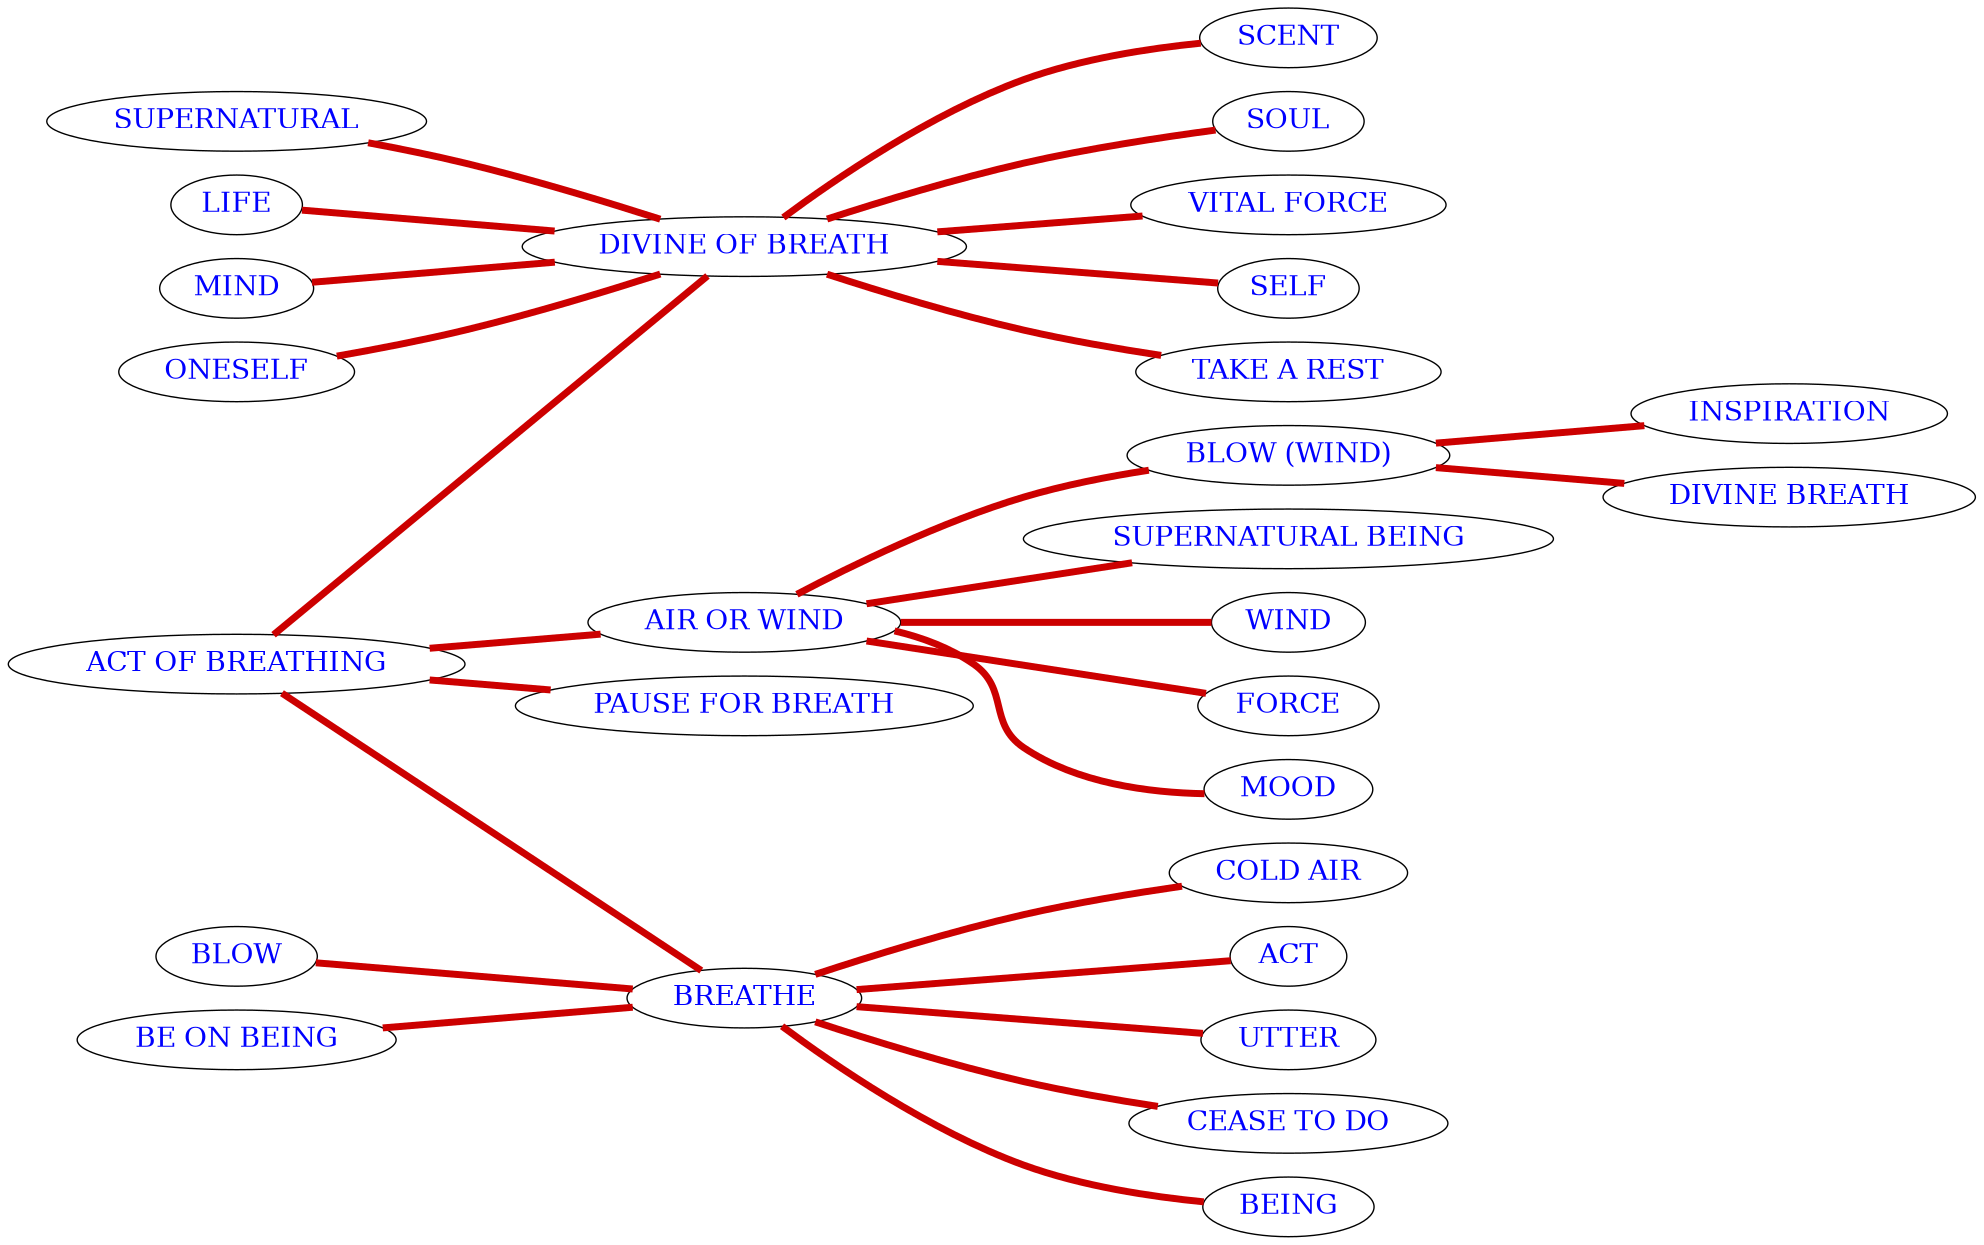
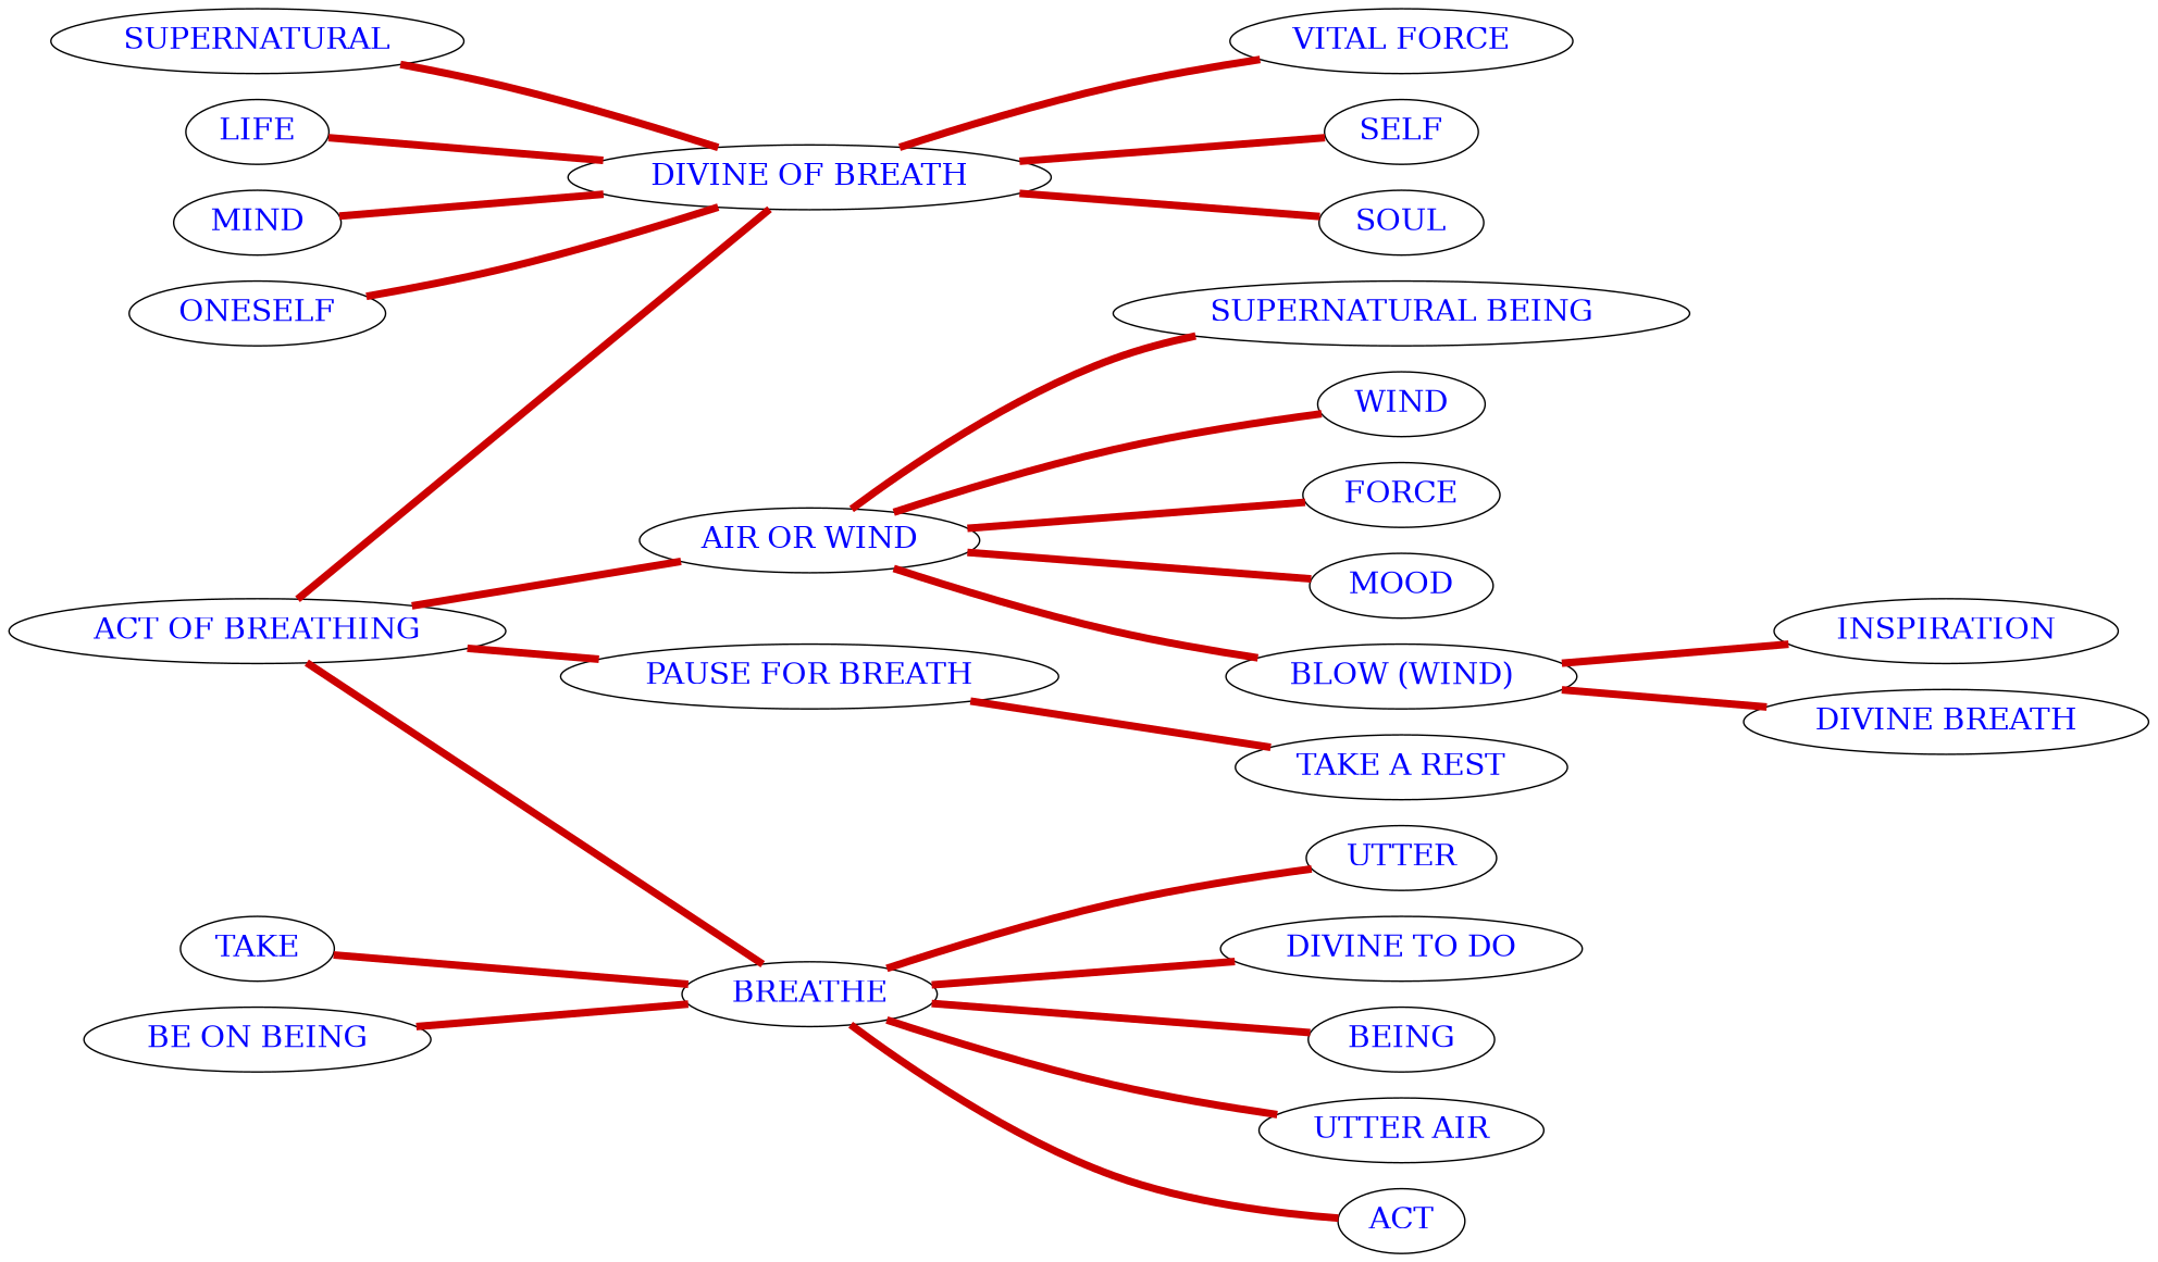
  digraph {
    rankdir=LR
    splines=true
    node [fontcolor=blue fontsize=20]
    edge [color="#cc0000ff" dir=none penwidth=5]
    INSPIRATION
    "DIVINE BREATH"
-   SCENT
    n4 [label="DIVINE OF BREATH"]
    SOUL
    "VITAL FORCE"
    SELF
-   "COLD AIR"
+   "COLD AIR" [label="UTTER AIR"]
    "AIR OR WIND"
    "BLOW (WIND)"
    "SUPERNATURAL BEING"
    n12 [label=WIND]
    n13 [label=FORCE]
    MOOD
-   BLOW
+   BLOW [label=TAKE]
    BREATHE
    n17 [label=ACT]
    UTTER
    n19 [label=SUPERNATURAL]
    "ACT OF BREATHING"
    "PAUSE FOR BREATH"
-   "CEASE TO DO"
+   "CEASE TO DO" [label="DIVINE TO DO"]
    n23 [label=BEING]
    "TAKE A REST"
    n25 [label="BE ON BEING"]
    LIFE
    MIND
    ONESELF
    subgraph sub_1 {
      INSPIRATION
      "DIVINE BREATH"
-     SCENT
      n4
      SOUL
      "VITAL FORCE"
      SELF
      "COLD AIR"
      "AIR OR WIND"
      "BLOW (WIND)"
      "SUPERNATURAL BEING"
      n12
      n13
      MOOD
      BLOW
      BREATHE
      n17
      UTTER
      n19
      "ACT OF BREATHING"
      "PAUSE FOR BREATH"
      "CEASE TO DO"
      n23
      "TAKE A REST"
      n25
      LIFE
      MIND
      ONESELF
    }
-   n4 -> SCENT
    n4 -> SOUL
    n4 -> "VITAL FORCE"
    n4 -> SELF
    "AIR OR WIND" -> "BLOW (WIND)"
    "AIR OR WIND" -> "SUPERNATURAL BEING"
    "AIR OR WIND" -> n12
    "AIR OR WIND" -> n13
    "AIR OR WIND" -> MOOD
    "BLOW (WIND)" -> INSPIRATION
    "BLOW (WIND)" -> "DIVINE BREATH"
    BLOW -> BREATHE
    BREATHE -> "COLD AIR"
    BREATHE -> n17
    BREATHE -> UTTER
    BREATHE -> "CEASE TO DO"
    BREATHE -> n23
    n19 -> n4
    "ACT OF BREATHING" -> n4
    "ACT OF BREATHING" -> "AIR OR WIND"
    "ACT OF BREATHING" -> BREATHE
    "ACT OF BREATHING" -> "PAUSE FOR BREATH"
-   n4 -> "TAKE A REST"
+   "PAUSE FOR BREATH" -> "TAKE A REST"
    n25 -> BREATHE
    LIFE -> n4
    MIND -> n4
    ONESELF -> n4
  }
